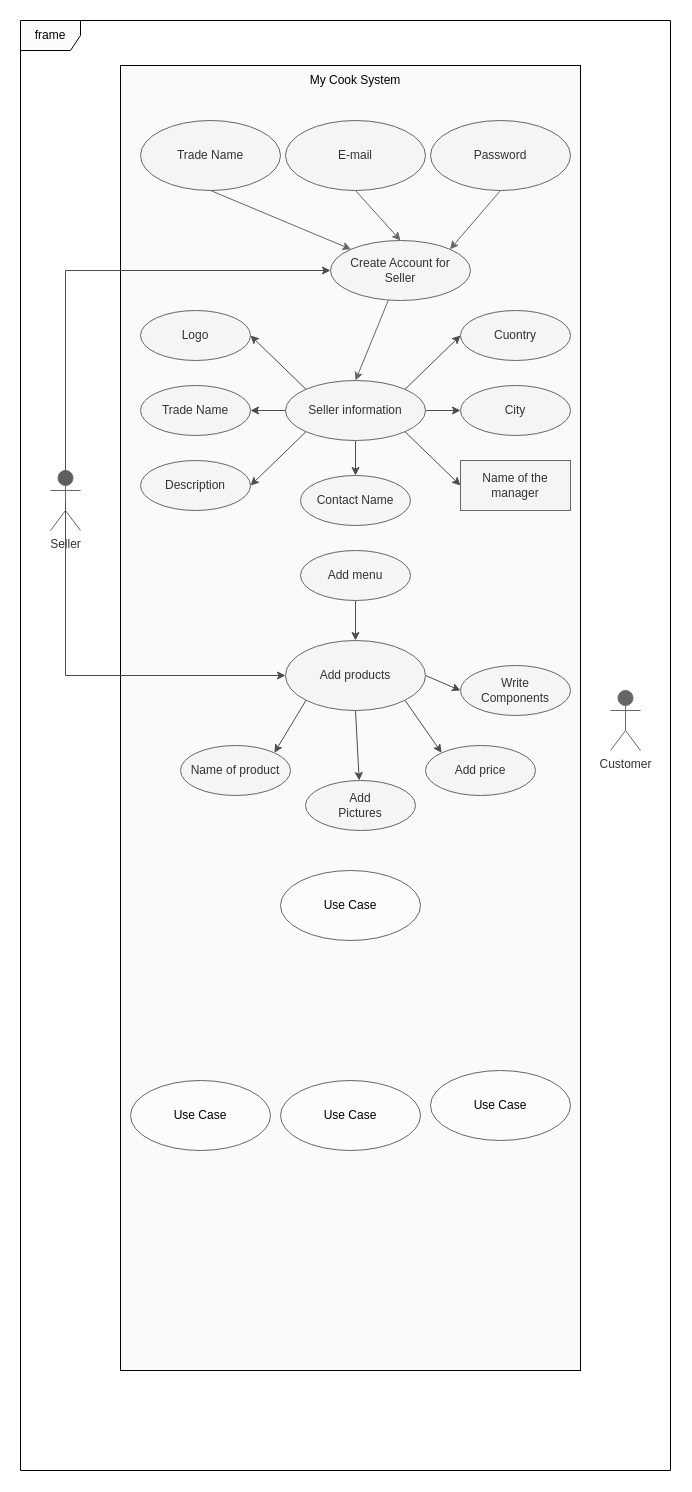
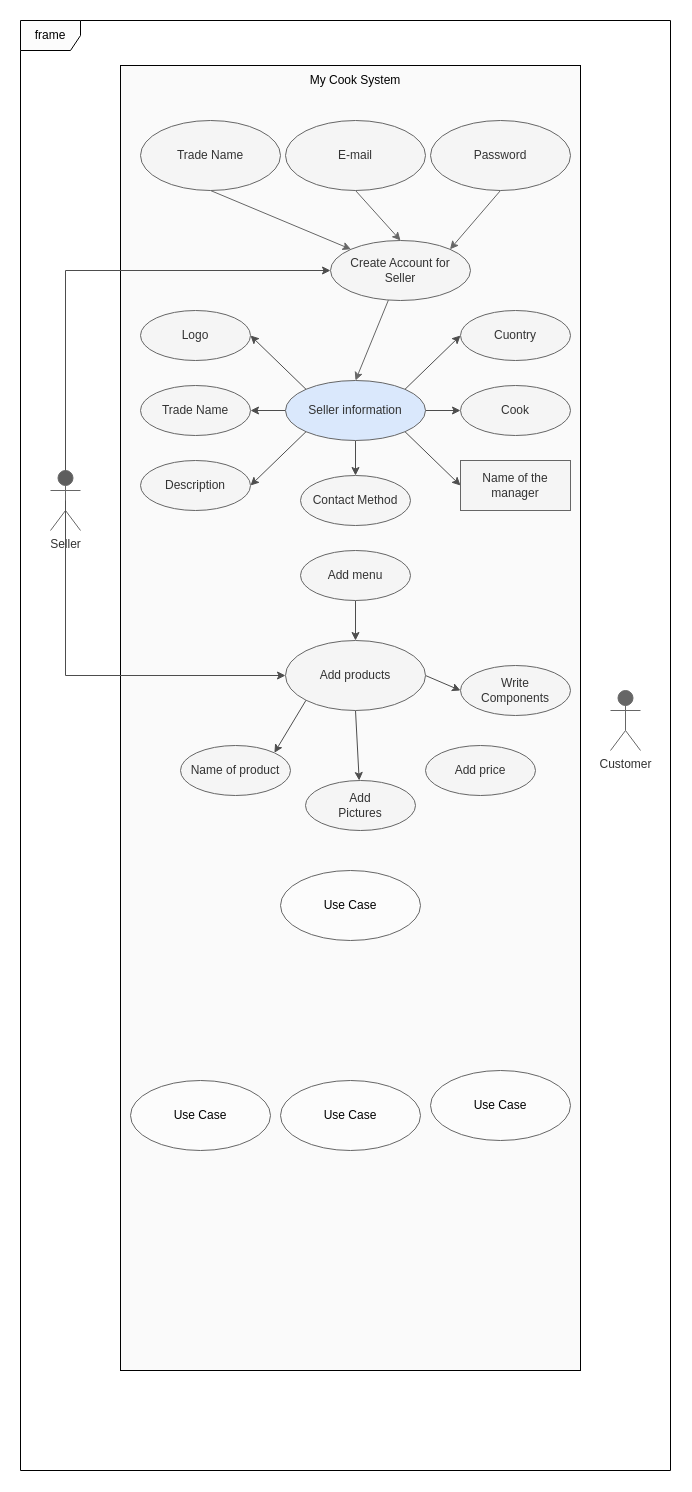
  <mxCell id="0" />
  <mxCell id="1" parent="0" />
  <mxCell id="2" value="frame" style="shape=umlFrame;whiteSpace=wrap;html=1;fillColor=#FCFCFC;" vertex="1" parent="1"><mxGeometry x="20" y="20" width="650" height="1450" as="geometry" /></mxCell>
  <mxCell id="3" value="Customer" style="shape=umlActor;verticalLabelPosition=bottom;labelBackgroundColor=#ffffff;verticalAlign=top;html=1;fillColor=#666666;strokeColor=#666666;fontColor=#333333;" vertex="1" parent="1"><mxGeometry x="610" y="690" width="30" height="60" as="geometry" /></mxCell>
  <mxCell id="4" value="Seller" style="shape=umlActor;verticalLabelPosition=bottom;labelBackgroundColor=#ffffff;verticalAlign=top;html=1;fillColor=#5E5E5E;strokeColor=#666666;fontColor=#333333;" vertex="1" parent="1"><mxGeometry x="50" y="470" width="30" height="60" as="geometry" /></mxCell>
  <mxCell id="5" value="" style="rounded=0;whiteSpace=wrap;html=1;fillColor=#FAFAFA;" vertex="1" parent="1"><mxGeometry x="120" y="65" width="460" height="1305" as="geometry" /></mxCell>
  <mxCell id="6" value="" style="edgeStyle=none;rounded=0;orthogonalLoop=1;jettySize=auto;html=1;fillColor=#f5f5f5;strokeColor=#666666;entryX=0.5;entryY=0;entryDx=0;entryDy=0;" edge="1" parent="1" source="7" target="15"><mxGeometry relative="1" as="geometry"><Array as="points" /></mxGeometry></mxCell>
  <mxCell id="7" value="Create Account for &lt;br&gt;Seller" style="ellipse;whiteSpace=wrap;html=1;strokeColor=#666666;fillColor=#f5f5f5;fontColor=#333333;" vertex="1" parent="1"><mxGeometry x="330" y="240" width="140" height="60" as="geometry" /></mxCell>
  <mxCell id="8" style="edgeStyle=none;rounded=0;orthogonalLoop=1;jettySize=auto;html=1;exitX=0;exitY=0;exitDx=0;exitDy=0;entryX=1;entryY=0.5;entryDx=0;entryDy=0;strokeColor=#4D4D4D;" edge="1" parent="1" source="15" target="22"><mxGeometry relative="1" as="geometry" /></mxCell>
  <mxCell id="9" style="edgeStyle=none;rounded=0;orthogonalLoop=1;jettySize=auto;html=1;exitX=0;exitY=0.5;exitDx=0;exitDy=0;entryX=1;entryY=0.5;entryDx=0;entryDy=0;strokeColor=#4D4D4D;" edge="1" parent="1" source="15" target="24"><mxGeometry relative="1" as="geometry" /></mxCell>
  <mxCell id="10" style="edgeStyle=none;rounded=0;orthogonalLoop=1;jettySize=auto;html=1;exitX=1;exitY=0;exitDx=0;exitDy=0;entryX=0;entryY=0.5;entryDx=0;entryDy=0;strokeColor=#4D4D4D;" edge="1" parent="1" source="15" target="23"><mxGeometry relative="1" as="geometry" /></mxCell>
  <mxCell id="11" style="edgeStyle=none;rounded=0;orthogonalLoop=1;jettySize=auto;html=1;exitX=1;exitY=0.5;exitDx=0;exitDy=0;entryX=0;entryY=0.5;entryDx=0;entryDy=0;strokeColor=#4D4D4D;" edge="1" parent="1" source="15" target="25"><mxGeometry relative="1" as="geometry" /></mxCell>
  <mxCell id="12" style="edgeStyle=none;rounded=0;orthogonalLoop=1;jettySize=auto;html=1;exitX=0;exitY=1;exitDx=0;exitDy=0;entryX=1;entryY=0.5;entryDx=0;entryDy=0;strokeColor=#4D4D4D;" edge="1" parent="1" source="15" target="27"><mxGeometry relative="1" as="geometry" /></mxCell>
  <mxCell id="13" style="edgeStyle=none;rounded=0;orthogonalLoop=1;jettySize=auto;html=1;exitX=1;exitY=1;exitDx=0;exitDy=0;entryX=0;entryY=0.5;entryDx=0;entryDy=0;strokeColor=#4D4D4D;" edge="1" parent="1" source="15" target="26"><mxGeometry relative="1" as="geometry" /></mxCell>
  <mxCell id="14" style="edgeStyle=none;rounded=0;orthogonalLoop=1;jettySize=auto;html=1;exitX=0.5;exitY=1;exitDx=0;exitDy=0;entryX=0.5;entryY=0;entryDx=0;entryDy=0;strokeColor=#4D4D4D;" edge="1" parent="1" source="15" target="28"><mxGeometry relative="1" as="geometry" /></mxCell>
- <mxCell id="15" value="Seller information" style="ellipse;whiteSpace=wrap;html=1;strokeColor=#666666;fillColor=#f5f5f5;fontColor=#333333;" vertex="1" parent="1"><mxGeometry x="285" y="380" width="140" height="60" as="geometry" /></mxCell>
+ <mxCell id="15" value="Seller information" style="ellipse;whiteSpace=wrap;html=1;strokeColor=#666666;fillColor=#dae8fc;fontColor=#333333;" vertex="1" parent="1"><mxGeometry x="285" y="380" width="140" height="60" as="geometry" /></mxCell>
  <mxCell id="16" style="edgeStyle=none;rounded=0;orthogonalLoop=1;jettySize=auto;html=1;exitX=0.5;exitY=1;exitDx=0;exitDy=0;entryX=0;entryY=0;entryDx=0;entryDy=0;fillColor=#f5f5f5;strokeColor=#666666;" edge="1" parent="1" source="17" target="7"><mxGeometry relative="1" as="geometry"><mxPoint x="288" y="309" as="targetPoint" /></mxGeometry></mxCell>
  <mxCell id="17" value="Trade Name" style="ellipse;whiteSpace=wrap;html=1;strokeColor=#666666;fillColor=#f5f5f5;fontColor=#333333;" vertex="1" parent="1"><mxGeometry x="140" y="120" width="140" height="70" as="geometry" /></mxCell>
  <mxCell id="18" style="edgeStyle=none;rounded=0;orthogonalLoop=1;jettySize=auto;html=1;exitX=0.5;exitY=1;exitDx=0;exitDy=0;entryX=1;entryY=0;entryDx=0;entryDy=0;fillColor=#f5f5f5;strokeColor=#666666;" edge="1" parent="1" source="19" target="7"><mxGeometry relative="1" as="geometry" /></mxCell>
  <mxCell id="19" value="Password" style="ellipse;whiteSpace=wrap;html=1;strokeColor=#666666;fillColor=#f5f5f5;fontColor=#333333;" vertex="1" parent="1"><mxGeometry x="430" y="120" width="140" height="70" as="geometry" /></mxCell>
  <mxCell id="20" style="edgeStyle=none;rounded=0;orthogonalLoop=1;jettySize=auto;html=1;entryX=0.5;entryY=0;entryDx=0;entryDy=0;fillColor=#f5f5f5;strokeColor=#666666;exitX=0.5;exitY=1;exitDx=0;exitDy=0;" edge="1" parent="1" source="21" target="7"><mxGeometry relative="1" as="geometry"><mxPoint x="350" y="188" as="sourcePoint" /></mxGeometry></mxCell>
  <mxCell id="21" value="E-mail" style="ellipse;whiteSpace=wrap;html=1;strokeColor=#666666;fillColor=#f5f5f5;fontColor=#333333;" vertex="1" parent="1"><mxGeometry x="285" y="120" width="140" height="70" as="geometry" /></mxCell>
  <mxCell id="22" value="Logo" style="ellipse;whiteSpace=wrap;html=1;strokeColor=#666666;fillColor=#f5f5f5;fontColor=#333333;" vertex="1" parent="1"><mxGeometry x="140" y="310" width="110" height="50" as="geometry" /></mxCell>
  <mxCell id="23" value="Cuontry" style="ellipse;whiteSpace=wrap;html=1;strokeColor=#666666;fillColor=#f5f5f5;fontColor=#333333;" vertex="1" parent="1"><mxGeometry x="460" y="310" width="110" height="50" as="geometry" /></mxCell>
  <mxCell id="24" value="Trade Name" style="ellipse;whiteSpace=wrap;html=1;strokeColor=#666666;fillColor=#f5f5f5;fontColor=#333333;" vertex="1" parent="1"><mxGeometry x="140" y="385" width="110" height="50" as="geometry" /></mxCell>
- <mxCell id="25" value="City" style="ellipse;whiteSpace=wrap;html=1;strokeColor=#666666;fillColor=#f5f5f5;fontColor=#333333;" vertex="1" parent="1"><mxGeometry x="460" y="385" width="110" height="50" as="geometry" /></mxCell>
+ <mxCell id="25" value="Cook" style="ellipse;whiteSpace=wrap;html=1;strokeColor=#666666;fillColor=#f5f5f5;fontColor=#333333;" vertex="1" parent="1"><mxGeometry x="460" y="385" width="110" height="50" as="geometry" /></mxCell>
  <mxCell id="26" value="Name of the manager" style="whiteSpace=wrap;html=1;strokeColor=#666666;fillColor=#f5f5f5;fontColor=#333333;rounded=0;" vertex="1" parent="1"><mxGeometry x="460" y="460" width="110" height="50" as="geometry" /></mxCell>
  <mxCell id="27" value="Description" style="ellipse;whiteSpace=wrap;html=1;strokeColor=#666666;fillColor=#f5f5f5;fontColor=#333333;" vertex="1" parent="1"><mxGeometry x="140" y="460" width="110" height="50" as="geometry" /></mxCell>
- <mxCell id="28" value="Contact Name" style="ellipse;whiteSpace=wrap;html=1;strokeColor=#666666;fillColor=#f5f5f5;fontColor=#333333;" vertex="1" parent="1"><mxGeometry x="300" y="475" width="110" height="50" as="geometry" /></mxCell>
+ <mxCell id="28" value="Contact Method" style="ellipse;whiteSpace=wrap;html=1;strokeColor=#666666;fillColor=#f5f5f5;fontColor=#333333;" vertex="1" parent="1"><mxGeometry x="300" y="475" width="110" height="50" as="geometry" /></mxCell>
  <mxCell id="29" style="edgeStyle=none;rounded=0;orthogonalLoop=1;jettySize=auto;html=1;exitX=0.5;exitY=0;exitDx=0;exitDy=0;exitPerimeter=0;entryX=0;entryY=0.5;entryDx=0;entryDy=0;strokeColor=#4D4D4D;" edge="1" parent="1" source="4" target="7"><mxGeometry relative="1" as="geometry"><Array as="points"><mxPoint x="65" y="270" /></Array></mxGeometry></mxCell>
  <mxCell id="30" value="My Cook System" style="text;html=1;strokeColor=none;fillColor=none;align=center;verticalAlign=middle;whiteSpace=wrap;rounded=0;" vertex="1" parent="1"><mxGeometry x="250" y="70" width="210" height="20" as="geometry" /></mxCell>
  <mxCell id="31" style="edgeStyle=none;rounded=0;orthogonalLoop=1;jettySize=auto;html=1;exitX=0;exitY=1;exitDx=0;exitDy=0;entryX=1;entryY=0;entryDx=0;entryDy=0;strokeColor=#4D4D4D;" edge="1" parent="1" source="35" target="37"><mxGeometry relative="1" as="geometry" /></mxCell>
  <mxCell id="32" style="edgeStyle=none;rounded=0;orthogonalLoop=1;jettySize=auto;html=1;exitX=0.5;exitY=1;exitDx=0;exitDy=0;strokeColor=#4D4D4D;" edge="1" parent="1" source="35" target="36"><mxGeometry relative="1" as="geometry" /></mxCell>
- <mxCell id="33" style="edgeStyle=none;rounded=0;orthogonalLoop=1;jettySize=auto;html=1;exitX=1;exitY=1;exitDx=0;exitDy=0;entryX=0;entryY=0;entryDx=0;entryDy=0;strokeColor=#4D4D4D;" edge="1" parent="1" source="35" target="39"><mxGeometry relative="1" as="geometry" /></mxCell>
  <mxCell id="34" style="edgeStyle=none;rounded=0;orthogonalLoop=1;jettySize=auto;html=1;exitX=1;exitY=0.5;exitDx=0;exitDy=0;entryX=0;entryY=0.5;entryDx=0;entryDy=0;strokeColor=#4D4D4D;" edge="1" parent="1" source="35" target="38"><mxGeometry relative="1" as="geometry" /></mxCell>
  <mxCell id="35" value="Add products" style="ellipse;whiteSpace=wrap;html=1;strokeColor=#666666;fillColor=#f5f5f5;fontColor=#333333;" vertex="1" parent="1"><mxGeometry x="285" y="640" width="140" height="70" as="geometry" /></mxCell>
  <mxCell id="36" value="Add&lt;br&gt;Pictures" style="ellipse;whiteSpace=wrap;html=1;strokeColor=#666666;fillColor=#f5f5f5;fontColor=#333333;" vertex="1" parent="1"><mxGeometry x="305" y="780" width="110" height="50" as="geometry" /></mxCell>
  <mxCell id="37" value="Name of product" style="ellipse;whiteSpace=wrap;html=1;strokeColor=#666666;fillColor=#f5f5f5;fontColor=#333333;" vertex="1" parent="1"><mxGeometry x="180" y="745" width="110" height="50" as="geometry" /></mxCell>
  <mxCell id="38" value="Write&lt;br&gt;Components" style="ellipse;whiteSpace=wrap;html=1;strokeColor=#666666;fillColor=#f5f5f5;fontColor=#333333;" vertex="1" parent="1"><mxGeometry x="460" y="665" width="110" height="50" as="geometry" /></mxCell>
  <mxCell id="39" value="Add price" style="ellipse;whiteSpace=wrap;html=1;strokeColor=#666666;fillColor=#f5f5f5;fontColor=#333333;" vertex="1" parent="1"><mxGeometry x="425" y="745" width="110" height="50" as="geometry" /></mxCell>
  <mxCell id="40" style="edgeStyle=none;rounded=0;orthogonalLoop=1;jettySize=auto;html=1;exitX=0.5;exitY=1;exitDx=0;exitDy=0;entryX=0.5;entryY=0;entryDx=0;entryDy=0;strokeColor=#4D4D4D;" edge="1" parent="1" source="41" target="35"><mxGeometry relative="1" as="geometry" /></mxCell>
  <mxCell id="41" value="Add menu" style="ellipse;whiteSpace=wrap;html=1;strokeColor=#666666;fillColor=#f5f5f5;fontColor=#333333;" vertex="1" parent="1"><mxGeometry x="300" y="550" width="110" height="50" as="geometry" /></mxCell>
  <mxCell id="42" style="edgeStyle=none;rounded=0;orthogonalLoop=1;jettySize=auto;html=1;exitX=0.5;exitY=0.5;exitDx=0;exitDy=0;exitPerimeter=0;entryX=0;entryY=0.5;entryDx=0;entryDy=0;strokeColor=#4D4D4D;" edge="1" parent="1" source="4" target="35"><mxGeometry relative="1" as="geometry"><Array as="points"><mxPoint x="65" y="675" /></Array></mxGeometry></mxCell>
  <mxCell id="43" value="Use Case" style="ellipse;whiteSpace=wrap;html=1;strokeColor=#666666;fillColor=#FCFCFC;" vertex="1" parent="1"><mxGeometry x="130" y="1080" width="140" height="70" as="geometry" /></mxCell>
  <mxCell id="44" value="Use Case" style="ellipse;whiteSpace=wrap;html=1;strokeColor=#666666;fillColor=#FCFCFC;" vertex="1" parent="1"><mxGeometry x="430" y="1070" width="140" height="70" as="geometry" /></mxCell>
  <mxCell id="45" value="Use Case" style="ellipse;whiteSpace=wrap;html=1;strokeColor=#666666;fillColor=#FCFCFC;" vertex="1" parent="1"><mxGeometry x="280" y="1080" width="140" height="70" as="geometry" /></mxCell>
  <mxCell id="46" value="Use Case" style="ellipse;whiteSpace=wrap;html=1;strokeColor=#666666;fillColor=#FCFCFC;" vertex="1" parent="1"><mxGeometry x="280" y="870" width="140" height="70" as="geometry" /></mxCell>
